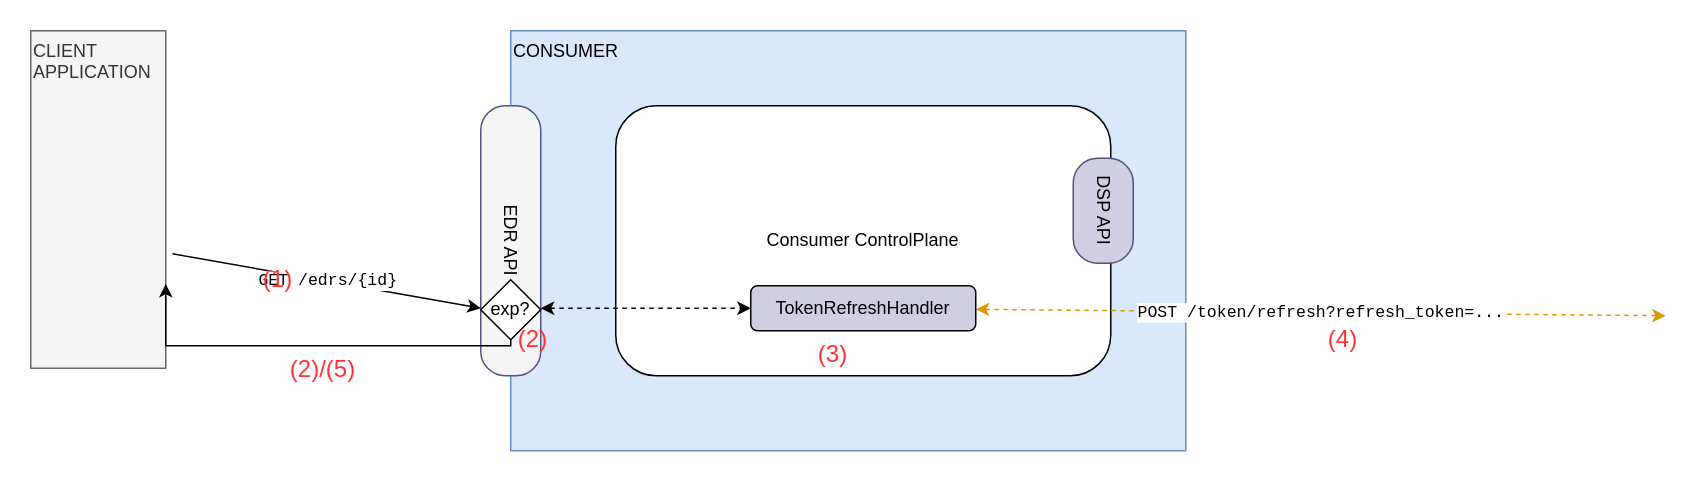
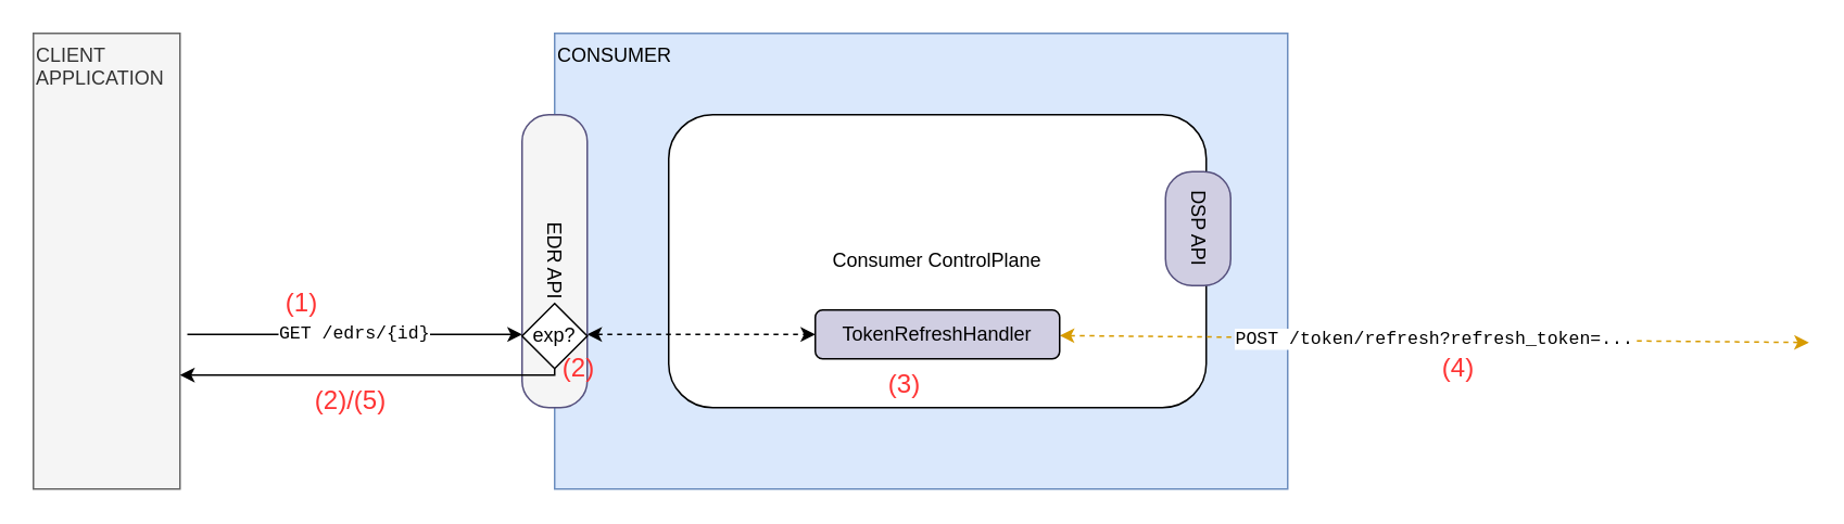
  <mxCell id="0" />
  <mxCell id="1" parent="0" />
  <mxCell id="2" value="&lt;div align=&quot;left&quot;&gt;CONSUMER&lt;/div&gt;" style="rounded=0;whiteSpace=wrap;html=1;fillColor=#dae8fc;strokeColor=#6c8ebf;align=left;verticalAlign=top;" parent="1" vertex="1"><mxGeometry x="340" y="20" width="450" height="280" as="geometry" /></mxCell>
  <mxCell id="3" value="Consumer ControlPlane" style="rounded=1;whiteSpace=wrap;html=1;" parent="1" vertex="1"><mxGeometry x="410" y="70" width="330" height="180" as="geometry" /></mxCell>
  <mxCell id="4" value="DSP API" style="rounded=1;whiteSpace=wrap;html=1;arcSize=41;rotation=90;fillColor=#d0cee2;strokeColor=#56517e;" parent="1" vertex="1"><mxGeometry x="700" y="120" width="70" height="40" as="geometry" /></mxCell>
  <mxCell id="5" style="edgeStyle=orthogonalEdgeStyle;rounded=0;orthogonalLoop=1;jettySize=auto;html=1;entryX=0;entryY=0.5;entryDx=0;entryDy=0;exitX=0.75;exitY=0;exitDx=0;exitDy=0;dashed=1;startArrow=classic;startFill=1;" parent="1" source="6" target="13" edge="1"><mxGeometry relative="1" as="geometry" /></mxCell>
  <mxCell id="6" value="EDR API" style="rounded=1;whiteSpace=wrap;html=1;arcSize=41;rotation=90;fillColor=#f5f5f5;strokeColor=#56517e;align=center;" parent="1" vertex="1"><mxGeometry x="250" y="140" width="180" height="40" as="geometry" /></mxCell>
  <mxCell id="7" value="GET /edrs/{id}" style="endArrow=classic;html=1;rounded=0;fontFamily=Courier New;entryX=0.75;entryY=1;entryDx=0;entryDy=0;exitX=1.05;exitY=0.661;exitDx=0;exitDy=0;exitPerimeter=0;" parent="1" source="9" target="6" edge="1"><mxGeometry x="0.002" width="50" height="50" relative="1" as="geometry"><mxPoint x="160" y="205" as="sourcePoint" /><mxPoint x="310" y="212" as="targetPoint" /><mxPoint as="offset" /></mxGeometry></mxCell>
  <mxCell id="8" value="(1)" style="text;html=1;align=center;verticalAlign=middle;whiteSpace=wrap;rounded=0;fontSize=16;fontColor=#FF3333;" parent="1" vertex="1"><mxGeometry x="150" y="170" width="70" height="30" as="geometry" /></mxCell>
- <mxCell id="9" value="CLIENT APPLICATION" style="rounded=0;whiteSpace=wrap;html=1;align=left;verticalAlign=top;fillColor=#f5f5f5;fontColor=#333333;strokeColor=#666666;" parent="1" vertex="1"><mxGeometry x="20" y="20" width="90" height="225" as="geometry" /></mxCell>
+ <mxCell id="9" value="CLIENT APPLICATION" style="rounded=0;whiteSpace=wrap;html=1;align=left;verticalAlign=top;fillColor=#f5f5f5;fontColor=#333333;strokeColor=#666666;" parent="1" vertex="1"><mxGeometry x="20" y="20" width="90" height="280" as="geometry" /></mxCell>
  <mxCell id="10" value="(2)" style="text;html=1;align=center;verticalAlign=middle;whiteSpace=wrap;rounded=0;fontSize=16;fontColor=#FF3333;rotation=0;dashed=1;" parent="1" vertex="1"><mxGeometry x="320" y="210" width="70" height="30" as="geometry" /></mxCell>
  <mxCell id="11" value="POST /token/refresh?refresh_token=..." style="endArrow=classic;html=1;rounded=0;fontFamily=Courier New;fillColor=#ffe6cc;strokeColor=#d79b00;dashed=1;startArrow=classic;startFill=1;" parent="1" source="13" edge="1"><mxGeometry width="50" height="50" relative="1" as="geometry"><mxPoint x="740" y="210" as="sourcePoint" /><mxPoint x="1110" y="210" as="targetPoint" /></mxGeometry></mxCell>
  <mxCell id="12" value="(3)" style="text;html=1;align=center;verticalAlign=middle;whiteSpace=wrap;rounded=0;fontSize=16;fontColor=#FF3333;dashed=1;" parent="1" vertex="1"><mxGeometry x="520" y="220" width="70" height="30" as="geometry" /></mxCell>
  <mxCell id="13" value="TokenRefreshHandler" style="rounded=1;whiteSpace=wrap;html=1;fillColor=#d0cee2;" parent="1" vertex="1"><mxGeometry x="500" y="190" width="150" height="30" as="geometry" /></mxCell>
  <mxCell id="14" value="(4)" style="text;html=1;align=center;verticalAlign=middle;whiteSpace=wrap;rounded=0;fontSize=16;fontColor=#FF3333;rotation=0;dashed=1;" vertex="1" parent="1"><mxGeometry x="860" y="210" width="70" height="30" as="geometry" /></mxCell>
  <mxCell id="15" style="edgeStyle=orthogonalEdgeStyle;rounded=0;orthogonalLoop=1;jettySize=auto;html=1;entryX=1;entryY=0.75;entryDx=0;entryDy=0;" edge="1" parent="1" source="16" target="9"><mxGeometry relative="1" as="geometry"><Array as="points"><mxPoint x="340" y="230" /></Array></mxGeometry></mxCell>
  <mxCell id="16" value="exp?" style="rhombus;whiteSpace=wrap;html=1;" vertex="1" parent="1"><mxGeometry x="320" y="186" width="40" height="40" as="geometry" /></mxCell>
  <mxCell id="17" value="(2)/(5)" style="text;html=1;align=center;verticalAlign=middle;whiteSpace=wrap;rounded=0;fontSize=16;fontColor=#FF3333;rotation=0;dashed=1;" vertex="1" parent="1"><mxGeometry x="180" y="230" width="70" height="30" as="geometry" /></mxCell>
